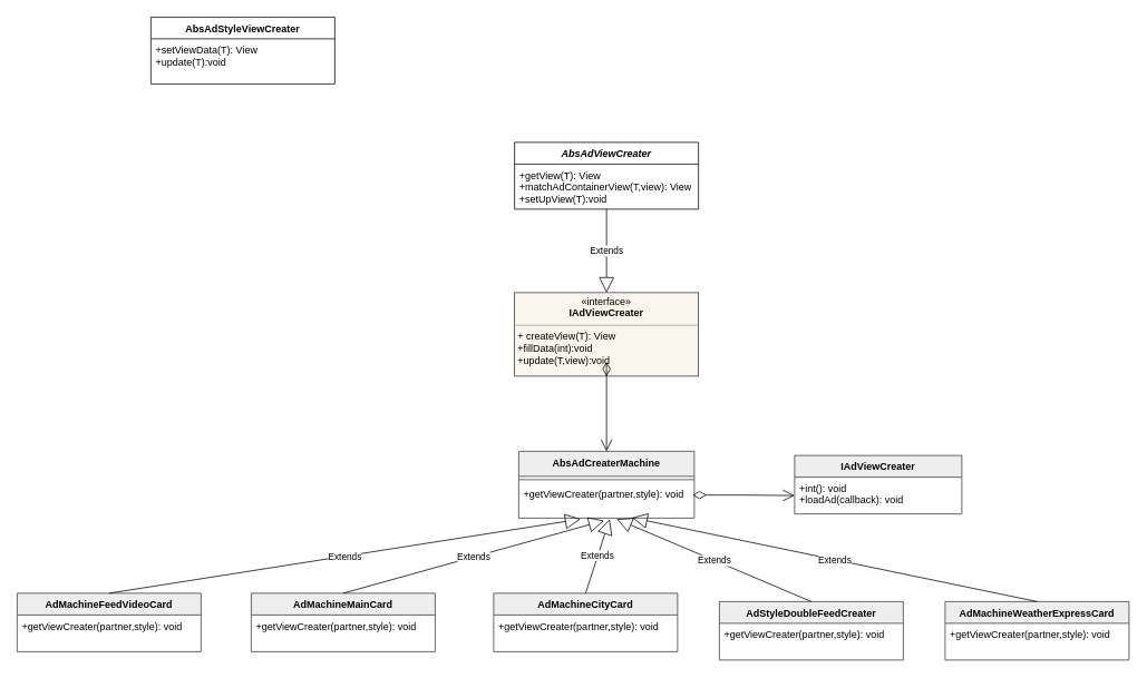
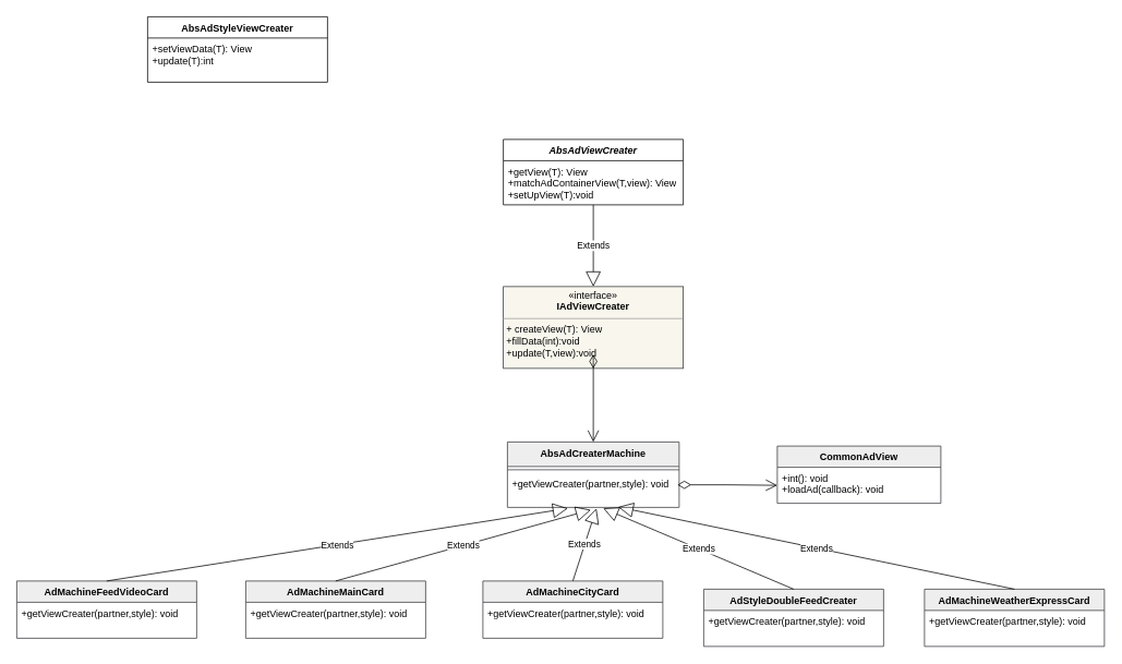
  <mxCell id="0" />
  <mxCell id="1" parent="0" />
- <mxCell id="2" value="IAdViewCreater" style="swimlane;fontStyle=1;align=center;verticalAlign=top;childLayout=stackLayout;horizontal=1;startSize=26;horizontalStack=0;resizeParent=1;resizeParentMax=0;resizeLast=0;collapsible=1;marginBottom=0;whiteSpace=wrap;html=1;fillColor=#eeeeee;strokeColor=#36393d;" vertex="1" parent="1"><mxGeometry x="950" y="545" width="200" height="70" as="geometry" /></mxCell>
+ <mxCell id="2" value="CommonAdView" style="swimlane;fontStyle=1;align=center;verticalAlign=top;childLayout=stackLayout;horizontal=1;startSize=26;horizontalStack=0;resizeParent=1;resizeParentMax=0;resizeLast=0;collapsible=1;marginBottom=0;whiteSpace=wrap;html=1;fillColor=#eeeeee;strokeColor=#36393d;" vertex="1" parent="1"><mxGeometry x="950" y="545" width="200" height="70" as="geometry" /></mxCell>
  <mxCell id="3" value="+int&lt;span style=&quot;background-color: initial;&quot;&gt;(): void&lt;br&gt;&lt;/span&gt;&lt;span style=&quot;border-color: var(--border-color); background-color: initial;&quot;&gt;+loadAd&lt;span style=&quot;border-color: var(--border-color); background-color: initial;&quot;&gt;(callback): void&lt;/span&gt;&lt;br&gt;&lt;/span&gt;" style="text;strokeColor=none;fillColor=none;align=left;verticalAlign=top;spacingLeft=4;spacingRight=4;overflow=hidden;rotatable=0;points=[[0,0.5],[1,0.5]];portConstraint=eastwest;whiteSpace=wrap;html=1;" vertex="1" parent="2"><mxGeometry y="26" width="200" height="44" as="geometry" /></mxCell>
  <mxCell id="4" value="&lt;p style=&quot;margin:0px;margin-top:4px;text-align:center;&quot;&gt;«interface»&lt;br style=&quot;border-color: var(--border-color);&quot;&gt;&lt;b style=&quot;border-color: var(--border-color);&quot;&gt;IAdViewCreater&lt;/b&gt;&lt;/p&gt;&lt;hr size=&quot;1&quot;&gt;&lt;p style=&quot;margin:0px;margin-left:4px;&quot;&gt;+&amp;nbsp;createView&lt;span style=&quot;background-color: initial;&quot;&gt;(T): View&lt;/span&gt;&lt;/p&gt;&lt;p style=&quot;margin:0px;margin-left:4px;&quot;&gt;&lt;span style=&quot;background-color: initial;&quot;&gt;+fillData(int):void&lt;/span&gt;&lt;/p&gt;&lt;p style=&quot;margin:0px;margin-left:4px;&quot;&gt;+update&lt;span style=&quot;background-color: initial;&quot;&gt;(T,view):void&lt;/span&gt;&lt;/p&gt;" style="verticalAlign=top;align=left;overflow=fill;fontSize=12;fontFamily=Helvetica;html=1;whiteSpace=wrap;fillColor=#f9f7ed;strokeColor=#36393d;" vertex="1" parent="1"><mxGeometry x="615" y="350" width="220" height="100" as="geometry" /></mxCell>
  <mxCell id="5" value="&lt;i&gt;AbsAdViewCreater&lt;/i&gt;" style="swimlane;fontStyle=1;align=center;verticalAlign=top;childLayout=stackLayout;horizontal=1;startSize=26;horizontalStack=0;resizeParent=1;resizeParentMax=0;resizeLast=0;collapsible=1;marginBottom=0;whiteSpace=wrap;html=1;" vertex="1" parent="1"><mxGeometry x="615" y="170" width="220" height="80" as="geometry" /></mxCell>
  <mxCell id="6" value="+getView(T): View&lt;br&gt;+matchAdContainerView(T,view): View&lt;br&gt;+setUpView(T):void&lt;span style=&quot;background-color: initial;&quot;&gt;&lt;br&gt;&lt;/span&gt;" style="text;strokeColor=none;fillColor=none;align=left;verticalAlign=top;spacingLeft=4;spacingRight=4;overflow=hidden;rotatable=0;points=[[0,0.5],[1,0.5]];portConstraint=eastwest;whiteSpace=wrap;html=1;" vertex="1" parent="5"><mxGeometry y="26" width="220" height="54" as="geometry" /></mxCell>
  <mxCell id="7" value="AdMachineMainCard" style="swimlane;fontStyle=1;align=center;verticalAlign=top;childLayout=stackLayout;horizontal=1;startSize=26;horizontalStack=0;resizeParent=1;resizeParentMax=0;resizeLast=0;collapsible=1;marginBottom=0;whiteSpace=wrap;html=1;fillColor=#eeeeee;strokeColor=#36393d;" vertex="1" parent="1"><mxGeometry x="300" y="710" width="220" height="70" as="geometry" /></mxCell>
  <mxCell id="8" value="+getViewCreater(partner,style): void" style="text;strokeColor=none;fillColor=none;align=left;verticalAlign=top;spacingLeft=4;spacingRight=4;overflow=hidden;rotatable=0;points=[[0,0.5],[1,0.5]];portConstraint=eastwest;whiteSpace=wrap;html=1;" vertex="1" parent="7"><mxGeometry y="26" width="220" height="44" as="geometry" /></mxCell>
  <mxCell id="9" value="AbsAdCreaterMachine" style="swimlane;fontStyle=1;align=center;verticalAlign=top;childLayout=stackLayout;horizontal=1;startSize=30;horizontalStack=0;resizeParent=1;resizeParentMax=0;resizeLast=0;collapsible=1;marginBottom=0;whiteSpace=wrap;html=1;fillColor=#eeeeee;strokeColor=#36393d;" vertex="1" parent="1"><mxGeometry x="620" y="540" width="210" height="80" as="geometry"><mxRectangle x="160" y="30" width="170" height="30" as="alternateBounds" /></mxGeometry></mxCell>
  <mxCell id="10" value="" style="line;strokeWidth=1;fillColor=none;align=left;verticalAlign=middle;spacingTop=-1;spacingLeft=3;spacingRight=3;rotatable=0;labelPosition=right;points=[];portConstraint=eastwest;strokeColor=inherit;" vertex="1" parent="9"><mxGeometry y="30" width="210" height="8" as="geometry" /></mxCell>
  <mxCell id="11" value="+getViewCreater&lt;span style=&quot;background-color: initial;&quot;&gt;(partner,style): void&lt;/span&gt;&lt;br&gt;&lt;span style=&quot;border-color: var(--border-color); background-color: initial;&quot;&gt;&lt;br&gt;&lt;/span&gt;" style="text;strokeColor=none;fillColor=none;align=left;verticalAlign=top;spacingLeft=4;spacingRight=4;overflow=hidden;rotatable=0;points=[[0,0.5],[1,0.5]];portConstraint=eastwest;whiteSpace=wrap;html=1;" vertex="1" parent="9"><mxGeometry y="38" width="210" height="42" as="geometry" /></mxCell>
  <mxCell id="12" value="" style="endArrow=open;html=1;endSize=12;startArrow=diamondThin;startSize=14;startFill=0;edgeStyle=orthogonalEdgeStyle;align=left;verticalAlign=bottom;rounded=0;entryX=0;entryY=0.5;entryDx=0;entryDy=0;exitX=0.99;exitY=0.343;exitDx=0;exitDy=0;exitPerimeter=0;" edge="1" parent="1" source="11" target="3"><mxGeometry x="-1" y="3" relative="1" as="geometry"><mxPoint x="650" y="730" as="sourcePoint" /><mxPoint x="810" y="730" as="targetPoint" /></mxGeometry></mxCell>
  <mxCell id="13" value="Extends" style="endArrow=block;endSize=16;endFill=0;html=1;rounded=0;entryX=0.486;entryY=1.071;entryDx=0;entryDy=0;entryPerimeter=0;exitX=0.5;exitY=0;exitDx=0;exitDy=0;" edge="1" parent="1" source="7" target="11"><mxGeometry width="160" relative="1" as="geometry"><mxPoint x="432.4" y="664.004" as="sourcePoint" /><mxPoint x="430.4" y="600.004" as="targetPoint" /></mxGeometry></mxCell>
  <mxCell id="14" value="AdMachineCityCard" style="swimlane;fontStyle=1;align=center;verticalAlign=top;childLayout=stackLayout;horizontal=1;startSize=26;horizontalStack=0;resizeParent=1;resizeParentMax=0;resizeLast=0;collapsible=1;marginBottom=0;whiteSpace=wrap;html=1;fillColor=#eeeeee;strokeColor=#36393d;" vertex="1" parent="1"><mxGeometry x="590" y="710" width="220" height="70" as="geometry" /></mxCell>
  <mxCell id="15" value="+getViewCreater(partner,style): void" style="text;strokeColor=none;fillColor=none;align=left;verticalAlign=top;spacingLeft=4;spacingRight=4;overflow=hidden;rotatable=0;points=[[0,0.5],[1,0.5]];portConstraint=eastwest;whiteSpace=wrap;html=1;" vertex="1" parent="14"><mxGeometry y="26" width="220" height="44" as="geometry" /></mxCell>
  <mxCell id="16" value="AdMachineFeedVideoCard" style="swimlane;fontStyle=1;align=center;verticalAlign=top;childLayout=stackLayout;horizontal=1;startSize=26;horizontalStack=0;resizeParent=1;resizeParentMax=0;resizeLast=0;collapsible=1;marginBottom=0;whiteSpace=wrap;html=1;fillColor=#eeeeee;strokeColor=#36393d;" vertex="1" parent="1"><mxGeometry x="20" y="710" width="220" height="70" as="geometry" /></mxCell>
  <mxCell id="17" value="+getViewCreater(partner,style): void" style="text;strokeColor=none;fillColor=none;align=left;verticalAlign=top;spacingLeft=4;spacingRight=4;overflow=hidden;rotatable=0;points=[[0,0.5],[1,0.5]];portConstraint=eastwest;whiteSpace=wrap;html=1;" vertex="1" parent="16"><mxGeometry y="26" width="220" height="44" as="geometry" /></mxCell>
  <mxCell id="18" value="AdMachineWeatherExpressCard" style="swimlane;fontStyle=1;align=center;verticalAlign=top;childLayout=stackLayout;horizontal=1;startSize=26;horizontalStack=0;resizeParent=1;resizeParentMax=0;resizeLast=0;collapsible=1;marginBottom=0;whiteSpace=wrap;html=1;fillColor=#eeeeee;strokeColor=#36393d;" vertex="1" parent="1"><mxGeometry x="1130" y="720" width="220" height="70" as="geometry" /></mxCell>
  <mxCell id="19" value="+getViewCreater(partner,style): void" style="text;strokeColor=none;fillColor=none;align=left;verticalAlign=top;spacingLeft=4;spacingRight=4;overflow=hidden;rotatable=0;points=[[0,0.5],[1,0.5]];portConstraint=eastwest;whiteSpace=wrap;html=1;" vertex="1" parent="18"><mxGeometry y="26" width="220" height="44" as="geometry" /></mxCell>
  <mxCell id="20" value="AdStyleDoubleFeedCreater" style="swimlane;fontStyle=1;align=center;verticalAlign=top;childLayout=stackLayout;horizontal=1;startSize=26;horizontalStack=0;resizeParent=1;resizeParentMax=0;resizeLast=0;collapsible=1;marginBottom=0;whiteSpace=wrap;html=1;fillColor=#eeeeee;strokeColor=#36393d;" vertex="1" parent="1"><mxGeometry x="860" y="720" width="220" height="70" as="geometry" /></mxCell>
  <mxCell id="21" value="+getViewCreater(partner,style): void" style="text;strokeColor=none;fillColor=none;align=left;verticalAlign=top;spacingLeft=4;spacingRight=4;overflow=hidden;rotatable=0;points=[[0,0.5],[1,0.5]];portConstraint=eastwest;whiteSpace=wrap;html=1;" vertex="1" parent="20"><mxGeometry y="26" width="220" height="44" as="geometry" /></mxCell>
  <mxCell id="22" value="Extends" style="endArrow=block;endSize=16;endFill=0;html=1;rounded=0;entryX=0.352;entryY=1.028;entryDx=0;entryDy=0;entryPerimeter=0;exitX=0.5;exitY=0;exitDx=0;exitDy=0;" edge="1" parent="1" source="16" target="11"><mxGeometry width="160" relative="1" as="geometry"><mxPoint x="140" y="702" as="sourcePoint" /><mxPoint x="452" y="615" as="targetPoint" /></mxGeometry></mxCell>
  <mxCell id="23" value="Extends" style="endArrow=block;endSize=16;endFill=0;html=1;rounded=0;entryX=0.518;entryY=1.028;entryDx=0;entryDy=0;entryPerimeter=0;exitX=0.5;exitY=0;exitDx=0;exitDy=0;" edge="1" parent="1" source="14" target="11"><mxGeometry width="160" relative="1" as="geometry"><mxPoint x="420" y="720" as="sourcePoint" /><mxPoint x="732" y="633" as="targetPoint" /></mxGeometry></mxCell>
  <mxCell id="24" value="Extends" style="endArrow=block;endSize=16;endFill=0;html=1;rounded=0;entryX=0.558;entryY=1.028;entryDx=0;entryDy=0;entryPerimeter=0;exitX=0.5;exitY=0;exitDx=0;exitDy=0;" edge="1" parent="1" source="20" target="11"><mxGeometry width="160" relative="1" as="geometry"><mxPoint x="845" y="710" as="sourcePoint" /><mxPoint x="874" y="621" as="targetPoint" /></mxGeometry></mxCell>
  <mxCell id="25" value="Extends" style="endArrow=block;endSize=16;endFill=0;html=1;rounded=0;entryX=0.645;entryY=0.988;entryDx=0;entryDy=0;entryPerimeter=0;exitX=0.5;exitY=0;exitDx=0;exitDy=0;" edge="1" parent="1" source="18" target="11"><mxGeometry width="160" relative="1" as="geometry"><mxPoint x="980" y="730" as="sourcePoint" /><mxPoint x="747" y="631" as="targetPoint" /></mxGeometry></mxCell>
  <mxCell id="26" value="" style="endArrow=open;html=1;endSize=12;startArrow=diamondThin;startSize=14;startFill=0;edgeStyle=orthogonalEdgeStyle;align=left;verticalAlign=bottom;rounded=0;exitX=0.5;exitY=1;exitDx=0;exitDy=0;" edge="1" parent="1" source="4" target="9"><mxGeometry x="-1" y="3" relative="1" as="geometry"><mxPoint x="838" y="602" as="sourcePoint" /><mxPoint x="960" y="603" as="targetPoint" /><Array as="points"><mxPoint x="725" y="440" /><mxPoint x="725" y="440" /></Array></mxGeometry></mxCell>
  <mxCell id="27" value="Extends" style="endArrow=block;endSize=16;endFill=0;html=1;rounded=0;entryX=0.5;entryY=0;entryDx=0;entryDy=0;" edge="1" parent="1" source="6" target="4"><mxGeometry width="160" relative="1" as="geometry"><mxPoint x="1250" y="730" as="sourcePoint" /><mxPoint x="765" y="629" as="targetPoint" /></mxGeometry></mxCell>
  <mxCell id="28" value="AbsAdStyleViewCreater" style="swimlane;fontStyle=1;align=center;verticalAlign=top;childLayout=stackLayout;horizontal=1;startSize=26;horizontalStack=0;resizeParent=1;resizeParentMax=0;resizeLast=0;collapsible=1;marginBottom=0;whiteSpace=wrap;html=1;" vertex="1" parent="1"><mxGeometry x="180" y="20" width="220" height="80" as="geometry" /></mxCell>
- <mxCell id="29" value="+setViewData&lt;span style=&quot;background-color: initial;&quot;&gt;(T): View&lt;/span&gt;&lt;br&gt;+update&lt;span style=&quot;background-color: initial;&quot;&gt;(T):void&lt;/span&gt;" style="text;strokeColor=none;fillColor=none;align=left;verticalAlign=top;spacingLeft=4;spacingRight=4;overflow=hidden;rotatable=0;points=[[0,0.5],[1,0.5]];portConstraint=eastwest;whiteSpace=wrap;html=1;" vertex="1" parent="28"><mxGeometry y="26" width="220" height="54" as="geometry" /></mxCell>
+ <mxCell id="29" value="+setViewData&lt;span style=&quot;background-color: initial;&quot;&gt;(T): View&lt;/span&gt;&lt;br&gt;+update&lt;span style=&quot;background-color: initial;&quot;&gt;(T):int&lt;/span&gt;" style="text;strokeColor=none;fillColor=none;align=left;verticalAlign=top;spacingLeft=4;spacingRight=4;overflow=hidden;rotatable=0;points=[[0,0.5],[1,0.5]];portConstraint=eastwest;whiteSpace=wrap;html=1;" vertex="1" parent="28"><mxGeometry y="26" width="220" height="54" as="geometry" /></mxCell>
